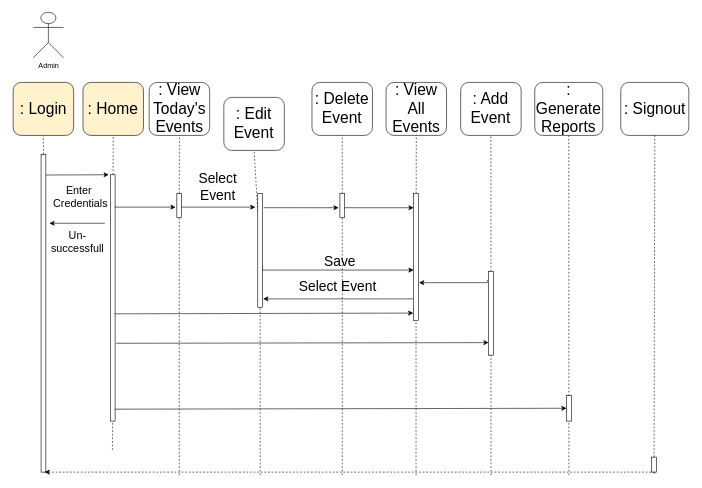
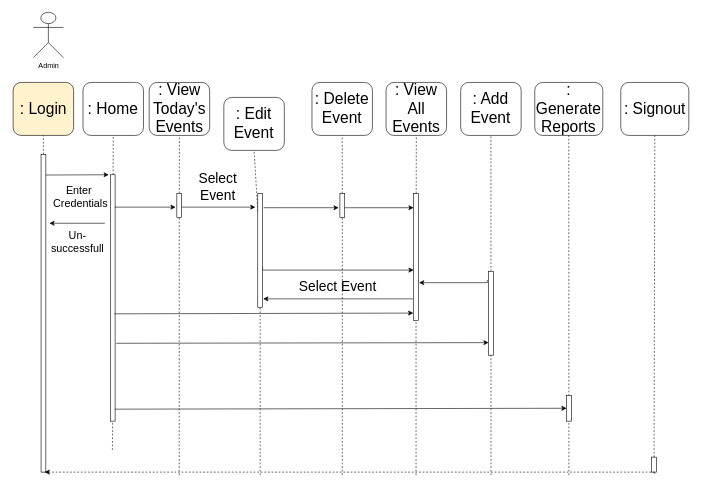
  <mxCell id="0" />
  <mxCell id="1" parent="0" />
  <mxCell id="2" value="Admin" style="shape=umlActor;verticalLabelPosition=bottom;labelBackgroundColor=#ffffff;verticalAlign=top;html=1;outlineConnect=0;" parent="1" vertex="1"><mxGeometry x="54.5" y="20" width="50.442" height="75.77" as="geometry" /></mxCell>
  <mxCell id="3" value="" style="rounded=0;whiteSpace=wrap;html=1;" parent="1" vertex="1"><mxGeometry x="67.5" y="257" width="8" height="530" as="geometry" /></mxCell>
- <mxCell id="4" value="&lt;font style=&quot;font-size: 26px&quot;&gt;: Home&lt;br&gt;&lt;/font&gt;" style="rounded=1;whiteSpace=wrap;html=1;fillColor=#fff2cc;" parent="1" vertex="1"><mxGeometry x="137.46" y="137" width="100.885" height="88.399" as="geometry" /></mxCell>
+ <mxCell id="4" value="&lt;font style=&quot;font-size: 26px&quot;&gt;: Home&lt;br&gt;&lt;/font&gt;" style="rounded=1;whiteSpace=wrap;html=1;" parent="1" vertex="1"><mxGeometry x="137.46" y="137" width="100.885" height="88.399" as="geometry" /></mxCell>
  <mxCell id="5" value="&lt;font style=&quot;font-size: 26px&quot;&gt;: View Today's Events&lt;/font&gt;" style="rounded=1;whiteSpace=wrap;html=1;" parent="1" vertex="1"><mxGeometry x="247.863" y="137" width="100.885" height="88.399" as="geometry" /></mxCell>
  <mxCell id="6" value="&lt;font style=&quot;font-size: 26px&quot;&gt;: View All Events&lt;/font&gt;" style="rounded=1;whiteSpace=wrap;html=1;" parent="1" vertex="1"><mxGeometry x="642.996" y="137" width="100.885" height="88.399" as="geometry" /></mxCell>
  <mxCell id="7" value="&lt;font style=&quot;font-size: 26px&quot;&gt;: Edit Event&lt;/font&gt;" style="rounded=1;whiteSpace=wrap;html=1;" parent="1" vertex="1"><mxGeometry x="372.376" y="162" width="100.885" height="88.399" as="geometry" /></mxCell>
  <mxCell id="8" value="&lt;span style=&quot;font-size: 26px&quot;&gt;: Delete Event&lt;/span&gt;" style="rounded=1;whiteSpace=wrap;html=1;" parent="1" vertex="1"><mxGeometry x="519.412" y="137" width="100.885" height="88.399" as="geometry" /></mxCell>
  <mxCell id="9" value="&lt;font style=&quot;font-size: 26px&quot;&gt;: Add Event&lt;/font&gt;" style="rounded=1;whiteSpace=wrap;html=1;" parent="1" vertex="1"><mxGeometry x="767.42" y="137" width="100.885" height="88.399" as="geometry" /></mxCell>
  <mxCell id="10" value="&lt;span style=&quot;font-size: 26px&quot;&gt;: Generate Reports&lt;/span&gt;" style="rounded=1;whiteSpace=wrap;html=1;" parent="1" vertex="1"><mxGeometry x="891.004" y="137" width="113.496" height="88.399" as="geometry" /></mxCell>
  <mxCell id="11" value="" style="endArrow=none;dashed=1;html=1;entryX=0.5;entryY=1;entryDx=0;entryDy=0;" parent="1" source="23" target="4" edge="1"><mxGeometry width="50" height="50" relative="1" as="geometry"><mxPoint x="176.403" y="760" as="sourcePoint" /><mxPoint x="96.535" y="768.419" as="targetPoint" /></mxGeometry></mxCell>
  <mxCell id="12" value="" style="endArrow=none;dashed=1;html=1;entryX=0.5;entryY=1;entryDx=0;entryDy=0;" parent="1" source="25" target="5" edge="1"><mxGeometry width="50" height="50" relative="1" as="geometry"><mxPoint x="298.305" y="751.581" as="sourcePoint" /><mxPoint x="365.142" y="225.399" as="targetPoint" /></mxGeometry></mxCell>
  <mxCell id="13" value="" style="endArrow=none;dashed=1;html=1;entryX=0.5;entryY=1;entryDx=0;entryDy=0;" parent="1" source="37" target="9" edge="1"><mxGeometry width="50" height="50" relative="1" as="geometry"><mxPoint x="817.863" y="751.581" as="sourcePoint" /><mxPoint x="189.013" y="242.236" as="targetPoint" /></mxGeometry></mxCell>
  <mxCell id="14" value="" style="endArrow=none;dashed=1;html=1;entryX=0.5;entryY=1;entryDx=0;entryDy=0;" parent="1" source="34" target="6" edge="1"><mxGeometry width="50" height="50" relative="1" as="geometry"><mxPoint x="693.438" y="751.581" as="sourcePoint" /><mxPoint x="197.42" y="250.655" as="targetPoint" /></mxGeometry></mxCell>
  <mxCell id="15" value="" style="endArrow=none;dashed=1;html=1;entryX=0.5;entryY=1;entryDx=0;entryDy=0;" parent="1" source="31" target="8" edge="1"><mxGeometry width="50" height="50" relative="1" as="geometry"><mxPoint x="569.854" y="751.581" as="sourcePoint" /><mxPoint x="205.827" y="259.074" as="targetPoint" /></mxGeometry></mxCell>
  <mxCell id="16" value="" style="endArrow=none;dashed=1;html=1;entryX=0.5;entryY=1;entryDx=0;entryDy=0;" parent="1" source="29" target="7" edge="1"><mxGeometry width="50" height="50" relative="1" as="geometry"><mxPoint x="432.819" y="751.581" as="sourcePoint" /><mxPoint x="214.235" y="267.493" as="targetPoint" /></mxGeometry></mxCell>
  <mxCell id="17" value="" style="endArrow=none;dashed=1;html=1;entryX=0.75;entryY=1;entryDx=0;entryDy=0;" parent="1" edge="1"><mxGeometry width="50" height="50" relative="1" as="geometry"><mxPoint x="75.5" y="787.077" as="sourcePoint" /><mxPoint x="73.619" y="787.081" as="targetPoint" /></mxGeometry></mxCell>
  <mxCell id="18" value="" style="endArrow=none;dashed=1;html=1;entryX=0.5;entryY=1;entryDx=0;entryDy=0;" parent="1" target="10" edge="1"><mxGeometry width="50" height="50" relative="1" as="geometry"><mxPoint x="948" y="792" as="sourcePoint" /><mxPoint x="937.243" y="225.399" as="targetPoint" /></mxGeometry></mxCell>
  <mxCell id="19" value="" style="endArrow=classic;html=1;exitX=0.975;exitY=0.065;exitDx=0;exitDy=0;exitPerimeter=0;" parent="1" source="3" edge="1"><mxGeometry width="50" height="50" relative="1" as="geometry"><mxPoint x="82.243" y="297.801" as="sourcePoint" /><mxPoint x="180.5" y="291" as="targetPoint" /></mxGeometry></mxCell>
  <mxCell id="20" value="&lt;span style=&quot;font-size: 18px&quot;&gt;Enter&amp;nbsp;&lt;/span&gt;&lt;br style=&quot;font-size: 18px&quot;&gt;&lt;span style=&quot;font-size: 18px&quot;&gt;Credentials&lt;/span&gt;" style="text;html=1;resizable=0;points=[];autosize=1;align=center;verticalAlign=top;spacingTop=-4;fontSize=15;" parent="1" vertex="1"><mxGeometry x="77.925" y="305.378" width="110" height="40" as="geometry" /></mxCell>
  <mxCell id="21" value="&lt;span style=&quot;font-size: 18px&quot;&gt;Un-&lt;br&gt;successfull&lt;/span&gt;" style="text;html=1;resizable=0;points=[];autosize=1;align=center;verticalAlign=top;spacingTop=-4;fontSize=15;" parent="1" vertex="1"><mxGeometry x="77.677" y="378.623" width="100" height="40" as="geometry" /></mxCell>
  <mxCell id="22" value="" style="endArrow=classic;html=1;fontSize=15;entryX=1;entryY=0.25;entryDx=0;entryDy=0;" parent="1" edge="1"><mxGeometry width="50" height="50" relative="1" as="geometry"><mxPoint x="173.881" y="371.888" as="sourcePoint" /><mxPoint x="81.403" y="371.888" as="targetPoint" /></mxGeometry></mxCell>
  <mxCell id="23" value="" style="rounded=0;whiteSpace=wrap;html=1;fontSize=15;" parent="1" vertex="1"><mxGeometry x="183" y="291" width="8" height="411" as="geometry" /></mxCell>
  <mxCell id="24" value="" style="endArrow=none;dashed=1;html=1;entryX=0.5;entryY=1;entryDx=0;entryDy=0;" parent="1" target="23" edge="1"><mxGeometry width="50" height="50" relative="1" as="geometry"><mxPoint x="186.5" y="750" as="sourcePoint" /><mxPoint x="176.403" y="225.399" as="targetPoint" /></mxGeometry></mxCell>
  <mxCell id="25" value="" style="rounded=0;whiteSpace=wrap;html=1;fontSize=15;" parent="1" vertex="1"><mxGeometry x="294" y="322" width="8" height="40" as="geometry" /></mxCell>
  <mxCell id="26" value="" style="endArrow=none;dashed=1;html=1;entryX=0.5;entryY=1;entryDx=0;entryDy=0;" parent="1" target="25" edge="1"><mxGeometry width="50" height="50" relative="1" as="geometry"><mxPoint x="298" y="792" as="sourcePoint" /><mxPoint x="298.305" y="225.399" as="targetPoint" /></mxGeometry></mxCell>
  <mxCell id="27" value="" style="endArrow=classic;html=1;" parent="1" edge="1"><mxGeometry width="50" height="50" relative="1" as="geometry"><mxPoint x="190.5" y="345" as="sourcePoint" /><mxPoint x="292" y="345" as="targetPoint" /></mxGeometry></mxCell>
  <mxCell id="28" style="edgeStyle=orthogonalEdgeStyle;rounded=0;orthogonalLoop=1;jettySize=auto;html=1;exitX=1;exitY=0.75;exitDx=0;exitDy=0;fontSize=15;" parent="1" edge="1"><mxGeometry relative="1" as="geometry"><Array as="points"><mxPoint x="437" y="450" /></Array><mxPoint x="437" y="443" as="sourcePoint" /><mxPoint x="689" y="450" as="targetPoint" /></mxGeometry></mxCell>
  <mxCell id="29" value="" style="rounded=0;whiteSpace=wrap;html=1;fontSize=15;" parent="1" vertex="1"><mxGeometry x="429" y="322" width="8" height="190" as="geometry" /></mxCell>
  <mxCell id="30" value="" style="endArrow=none;dashed=1;html=1;entryX=0.5;entryY=1;entryDx=0;entryDy=0;" parent="1" target="29" edge="1"><mxGeometry width="50" height="50" relative="1" as="geometry"><mxPoint x="433" y="792" as="sourcePoint" /><mxPoint x="432.819" y="225.399" as="targetPoint" /></mxGeometry></mxCell>
  <mxCell id="31" value="" style="rounded=0;whiteSpace=wrap;html=1;fontSize=15;" parent="1" vertex="1"><mxGeometry x="566" y="322" width="8" height="40" as="geometry" /></mxCell>
  <mxCell id="32" value="" style="endArrow=none;dashed=1;html=1;entryX=0.5;entryY=1;entryDx=0;entryDy=0;" parent="1" target="31" edge="1"><mxGeometry width="50" height="50" relative="1" as="geometry"><mxPoint x="570" y="792" as="sourcePoint" /><mxPoint x="569.854" y="225.399" as="targetPoint" /></mxGeometry></mxCell>
  <mxCell id="33" style="edgeStyle=orthogonalEdgeStyle;rounded=0;orthogonalLoop=1;jettySize=auto;html=1;fontSize=15;" parent="1" edge="1"><mxGeometry relative="1" as="geometry"><Array as="points"><mxPoint x="478" y="498" /><mxPoint x="478" y="498" /></Array><mxPoint x="688" y="498" as="sourcePoint" /><mxPoint x="438" y="498" as="targetPoint" /></mxGeometry></mxCell>
  <mxCell id="34" value="" style="rounded=0;whiteSpace=wrap;html=1;fontSize=15;" parent="1" vertex="1"><mxGeometry x="689" y="322" width="8" height="212" as="geometry" /></mxCell>
  <mxCell id="35" value="" style="endArrow=none;dashed=1;html=1;entryX=0.5;entryY=1;entryDx=0;entryDy=0;" parent="1" target="34" edge="1"><mxGeometry width="50" height="50" relative="1" as="geometry"><mxPoint x="693" y="792" as="sourcePoint" /><mxPoint x="693.438" y="225.399" as="targetPoint" /></mxGeometry></mxCell>
  <mxCell id="36" style="edgeStyle=orthogonalEdgeStyle;rounded=0;orthogonalLoop=1;jettySize=auto;html=1;fontSize=23;exitX=-0.25;exitY=0.105;exitDx=0;exitDy=0;exitPerimeter=0;entryX=1.125;entryY=0.703;entryDx=0;entryDy=0;entryPerimeter=0;" parent="1" source="37" target="34" edge="1"><mxGeometry relative="1" as="geometry"><mxPoint x="702" y="472" as="targetPoint" /><Array as="points"><mxPoint x="812" y="471" /></Array><mxPoint x="772" y="482" as="sourcePoint" /></mxGeometry></mxCell>
  <mxCell id="37" value="" style="rounded=0;whiteSpace=wrap;html=1;fontSize=15;" parent="1" vertex="1"><mxGeometry x="814" y="452" width="8" height="140" as="geometry" /></mxCell>
  <mxCell id="38" value="" style="endArrow=none;dashed=1;html=1;entryX=0.5;entryY=1;entryDx=0;entryDy=0;" parent="1" target="37" edge="1"><mxGeometry width="50" height="50" relative="1" as="geometry"><mxPoint x="818" y="792" as="sourcePoint" /><mxPoint x="817.863" y="225.399" as="targetPoint" /></mxGeometry></mxCell>
  <mxCell id="39" value="" style="rounded=0;whiteSpace=wrap;html=1;fontSize=15;" parent="1" vertex="1"><mxGeometry x="944" y="659" width="8" height="43" as="geometry" /></mxCell>
  <mxCell id="40" value="" style="endArrow=classic;html=1;fontSize=15;" parent="1" edge="1"><mxGeometry width="50" height="50" relative="1" as="geometry"><mxPoint x="302" y="345" as="sourcePoint" /><mxPoint x="425" y="345" as="targetPoint" /></mxGeometry></mxCell>
  <mxCell id="41" value="" style="endArrow=classic;html=1;fontSize=15;exitX=1;exitY=0.126;exitDx=0;exitDy=0;exitPerimeter=0;" parent="1" edge="1"><mxGeometry width="50" height="50" relative="1" as="geometry"><mxPoint x="439" y="345.94" as="sourcePoint" /><mxPoint x="564" y="346" as="targetPoint" /></mxGeometry></mxCell>
  <mxCell id="42" style="edgeStyle=orthogonalEdgeStyle;rounded=0;orthogonalLoop=1;jettySize=auto;html=1;fontSize=15;" parent="1" edge="1"><mxGeometry relative="1" as="geometry"><mxPoint x="689" y="346" as="targetPoint" /><Array as="points"><mxPoint x="689" y="346" /></Array><mxPoint x="574.058" y="346" as="sourcePoint" /></mxGeometry></mxCell>
  <mxCell id="43" value="" style="endArrow=classic;html=1;fontSize=15;entryX=-0.102;entryY=0.313;entryDx=0;entryDy=0;exitX=0.914;exitY=0.39;exitDx=0;exitDy=0;exitPerimeter=0;entryPerimeter=0;" parent="1" edge="1"><mxGeometry width="50" height="50" relative="1" as="geometry"><mxPoint x="189.812" y="522.96" as="sourcePoint" /><mxPoint x="688.377" y="521.751" as="targetPoint" /></mxGeometry></mxCell>
  <mxCell id="44" value="" style="endArrow=classic;html=1;fontSize=15;exitX=1.25;exitY=0.684;exitDx=0;exitDy=0;exitPerimeter=0;entryX=0;entryY=0.85;entryDx=0;entryDy=0;entryPerimeter=0;" parent="1" source="23" target="37" edge="1"><mxGeometry width="50" height="50" relative="1" as="geometry"><mxPoint x="194.5" y="573" as="sourcePoint" /><mxPoint x="814" y="569" as="targetPoint" /></mxGeometry></mxCell>
  <mxCell id="45" value="" style="endArrow=classic;html=1;fontSize=15;entryX=0;entryY=0.5;entryDx=0;entryDy=0;" parent="1" target="39" edge="1"><mxGeometry width="50" height="50" relative="1" as="geometry"><mxPoint x="190.5" y="682" as="sourcePoint" /><mxPoint x="96.535" y="776.838" as="targetPoint" /></mxGeometry></mxCell>
  <mxCell id="46" value="&lt;font style=&quot;font-size: 26px&quot;&gt;: Login&lt;/font&gt;" style="rounded=1;whiteSpace=wrap;html=1;fillColor=#fff2cc;" parent="1" vertex="1"><mxGeometry x="20.96" y="137" width="100.885" height="88.399" as="geometry" /></mxCell>
  <mxCell id="47" value="" style="endArrow=none;dashed=1;html=1;fontSize=15;entryX=0.5;entryY=1;entryDx=0;entryDy=0;exitX=0.5;exitY=0;exitDx=0;exitDy=0;" parent="1" source="3" target="46" edge="1"><mxGeometry width="50" height="50" relative="1" as="geometry"><mxPoint x="71.5" y="240" as="sourcePoint" /><mxPoint x="74.5" y="770" as="targetPoint" /></mxGeometry></mxCell>
  <mxCell id="48" value="&lt;span style=&quot;font-size: 26px&quot;&gt;: Signout&lt;/span&gt;" style="rounded=1;whiteSpace=wrap;html=1;" parent="1" vertex="1"><mxGeometry x="1034.504" y="137" width="113.496" height="88.399" as="geometry" /></mxCell>
  <mxCell id="49" value="" style="endArrow=none;dashed=1;html=1;fontSize=15;entryX=0.5;entryY=1;entryDx=0;entryDy=0;" parent="1" source="50" target="48" edge="1"><mxGeometry width="50" height="50" relative="1" as="geometry"><mxPoint x="1091.5" y="790" as="sourcePoint" /><mxPoint x="134.5" y="780" as="targetPoint" /></mxGeometry></mxCell>
  <mxCell id="50" value="" style="rounded=0;whiteSpace=wrap;html=1;fontSize=15;" parent="1" vertex="1"><mxGeometry x="1086" y="762" width="8" height="25" as="geometry" /></mxCell>
  <mxCell id="51" value="" style="endArrow=none;dashed=1;html=1;fontSize=15;entryX=0.5;entryY=1;entryDx=0;entryDy=0;" parent="1" target="50" edge="1"><mxGeometry width="50" height="50" relative="1" as="geometry"><mxPoint x="1091.5" y="790" as="sourcePoint" /><mxPoint x="1091.252" y="225.399" as="targetPoint" /></mxGeometry></mxCell>
  <mxCell id="52" value="" style="endArrow=none;dashed=1;html=1;strokeColor=#000000;startArrow=classic;startFill=1;exitX=0.75;exitY=1;exitDx=0;exitDy=0;entryX=0.75;entryY=1;entryDx=0;entryDy=0;" parent="1" target="50" edge="1" source="3"><mxGeometry width="50" height="50" relative="1" as="geometry"><mxPoint x="702" y="872" as="sourcePoint" /><mxPoint x="722" y="802" as="targetPoint" /></mxGeometry></mxCell>
- <mxCell id="53" value="Save" style="text;html=1;resizable=0;points=[];autosize=1;align=left;verticalAlign=top;spacingTop=-4;fontSize=23;" parent="1" vertex="1"><mxGeometry x="538" y="418.5" width="50" height="20" as="geometry" /></mxCell>
  <mxCell id="54" value="Select &lt;br&gt;Event" style="text;html=1;resizable=0;points=[];autosize=1;align=center;verticalAlign=top;spacingTop=-4;fontSize=23;" parent="1" vertex="1"><mxGeometry x="322" y="282" width="80" height="60" as="geometry" /></mxCell>
  <mxCell id="55" value="Select Event" style="text;html=1;resizable=0;points=[];autosize=1;align=center;verticalAlign=top;spacingTop=-4;fontSize=23;" parent="1" vertex="1"><mxGeometry x="492" y="462" width="140" height="30" as="geometry" /></mxCell>
